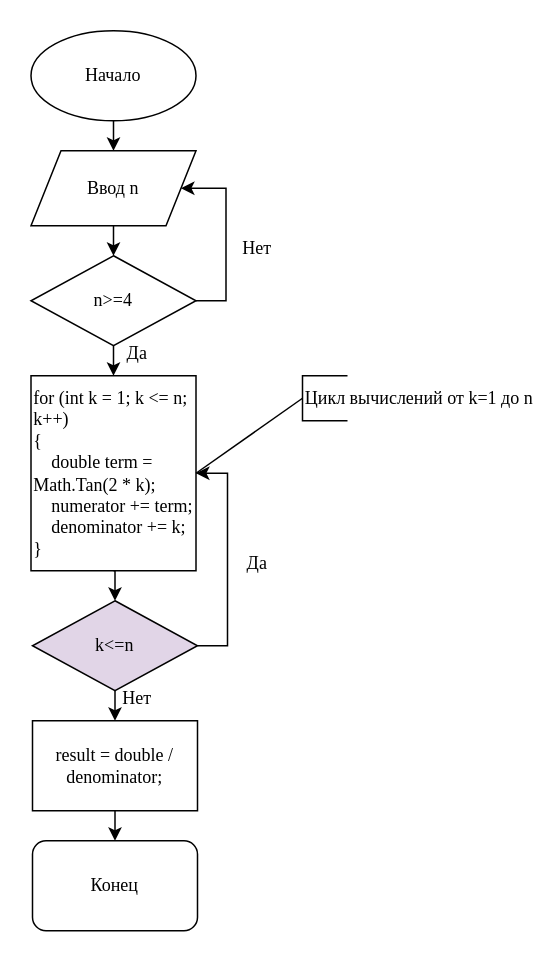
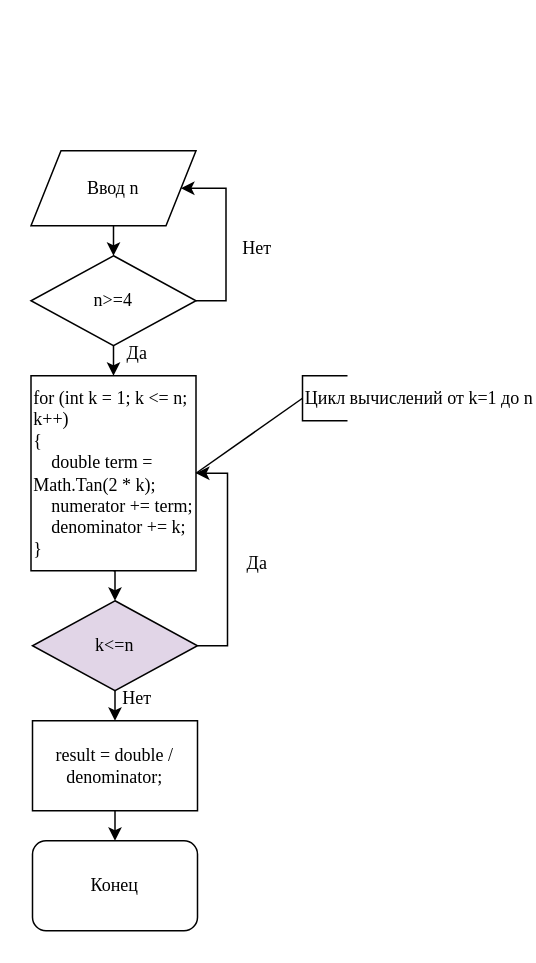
  <mxCell id="0" />
  <mxCell id="1" parent="0" />
- <mxCell id="2" style="edgeStyle=orthogonalEdgeStyle;rounded=0;orthogonalLoop=1;jettySize=auto;html=1;exitX=0.5;exitY=1;exitDx=0;exitDy=0;entryX=0.5;entryY=0;entryDx=0;entryDy=0;" edge="1" parent="1" source="3" target="5"><mxGeometry relative="1" as="geometry" /></mxCell>
- <mxCell id="3" value="&lt;font face=&quot;Times New Roman&quot;&gt;Начало&lt;/font&gt;" style="ellipse;whiteSpace=wrap;html=1;" vertex="1" parent="1"><mxGeometry x="20" y="20" width="110" height="60" as="geometry" /></mxCell>
  <mxCell id="4" style="edgeStyle=orthogonalEdgeStyle;rounded=0;orthogonalLoop=1;jettySize=auto;html=1;exitX=0.5;exitY=1;exitDx=0;exitDy=0;entryX=0.5;entryY=0;entryDx=0;entryDy=0;" edge="1" parent="1" source="5" target="8"><mxGeometry relative="1" as="geometry" /></mxCell>
  <mxCell id="5" value="&lt;font face=&quot;Times New Roman&quot;&gt;Ввод n&lt;/font&gt;" style="shape=parallelogram;perimeter=parallelogramPerimeter;whiteSpace=wrap;html=1;fixedSize=1;" vertex="1" parent="1"><mxGeometry x="20" y="100" width="110" height="50" as="geometry" /></mxCell>
  <mxCell id="6" style="edgeStyle=orthogonalEdgeStyle;rounded=0;orthogonalLoop=1;jettySize=auto;html=1;exitX=1;exitY=0.5;exitDx=0;exitDy=0;entryX=1;entryY=0.5;entryDx=0;entryDy=0;" edge="1" parent="1" source="8" target="5"><mxGeometry relative="1" as="geometry"><mxPoint x="151" y="120" as="targetPoint" /><Array as="points"><mxPoint x="150" y="200" /><mxPoint x="150" y="125" /></Array></mxGeometry></mxCell>
  <mxCell id="7" style="edgeStyle=orthogonalEdgeStyle;rounded=0;orthogonalLoop=1;jettySize=auto;html=1;exitX=0.5;exitY=1;exitDx=0;exitDy=0;entryX=0.5;entryY=0;entryDx=0;entryDy=0;" edge="1" parent="1" source="8" target="10"><mxGeometry relative="1" as="geometry" /></mxCell>
  <mxCell id="8" value="&lt;font face=&quot;Times New Roman&quot;&gt;n&amp;gt;=4&lt;/font&gt;" style="rhombus;whiteSpace=wrap;html=1;" vertex="1" parent="1"><mxGeometry x="20" y="170" width="110" height="60" as="geometry" /></mxCell>
  <mxCell id="9" style="edgeStyle=orthogonalEdgeStyle;rounded=0;orthogonalLoop=1;jettySize=auto;html=1;exitX=0.5;exitY=1;exitDx=0;exitDy=0;entryX=0.5;entryY=0;entryDx=0;entryDy=0;" edge="1" parent="1" source="10" target="15"><mxGeometry relative="1" as="geometry" /></mxCell>
  <mxCell id="10" value="&lt;div&gt;&lt;font face=&quot;Times New Roman&quot;&gt;for (int k = 1; k &amp;lt;= n; k++)&lt;/font&gt;&lt;/div&gt;&lt;div&gt;&lt;font face=&quot;Times New Roman&quot;&gt;{&lt;/font&gt;&lt;/div&gt;&lt;div&gt;&lt;font face=&quot;Times New Roman&quot;&gt;&amp;nbsp; &amp;nbsp; double term = Math.Tan(2 * k);&lt;/font&gt;&lt;/div&gt;&lt;div&gt;&lt;font face=&quot;Times New Roman&quot;&gt;&amp;nbsp; &amp;nbsp; numerator += term;&lt;/font&gt;&lt;/div&gt;&lt;div&gt;&lt;font face=&quot;Times New Roman&quot;&gt;&amp;nbsp; &amp;nbsp; denominator += k;&lt;/font&gt;&lt;/div&gt;&lt;div&gt;&lt;font face=&quot;Times New Roman&quot;&gt;}&lt;/font&gt;&lt;/div&gt;" style="rounded=0;whiteSpace=wrap;html=1;align=left;" vertex="1" parent="1"><mxGeometry x="20" y="250" width="110" height="130" as="geometry" /></mxCell>
  <mxCell id="11" style="edgeStyle=orthogonalEdgeStyle;rounded=0;orthogonalLoop=1;jettySize=auto;html=1;exitX=0.5;exitY=1;exitDx=0;exitDy=0;entryX=0.5;entryY=0;entryDx=0;entryDy=0;" edge="1" parent="1" source="12" target="16"><mxGeometry relative="1" as="geometry" /></mxCell>
  <mxCell id="12" value="&lt;font face=&quot;Times New Roman&quot;&gt;result = double / denominator;&lt;/font&gt;" style="rounded=0;whiteSpace=wrap;html=1;" vertex="1" parent="1"><mxGeometry x="21" y="480" width="110" height="60" as="geometry" /></mxCell>
  <mxCell id="13" style="edgeStyle=orthogonalEdgeStyle;rounded=0;orthogonalLoop=1;jettySize=auto;html=1;exitX=1;exitY=0.5;exitDx=0;exitDy=0;entryX=1;entryY=0.5;entryDx=0;entryDy=0;" edge="1" parent="1" source="15" target="10"><mxGeometry relative="1" as="geometry" /></mxCell>
  <mxCell id="14" style="edgeStyle=orthogonalEdgeStyle;rounded=0;orthogonalLoop=1;jettySize=auto;html=1;exitX=0.5;exitY=1;exitDx=0;exitDy=0;entryX=0.5;entryY=0;entryDx=0;entryDy=0;" edge="1" parent="1" source="15" target="12"><mxGeometry relative="1" as="geometry" /></mxCell>
  <mxCell id="15" value="&lt;font face=&quot;Times New Roman&quot;&gt;k&amp;lt;=n&lt;/font&gt;" style="rhombus;whiteSpace=wrap;html=1;fillColor=#e1d5e7;" vertex="1" parent="1"><mxGeometry x="21" y="400" width="110" height="60" as="geometry" /></mxCell>
  <mxCell id="16" value="&lt;font face=&quot;Times New Roman&quot;&gt;Конец&lt;/font&gt;" style="whiteSpace=wrap;html=1;rounded=1;" vertex="1" parent="1"><mxGeometry x="21" y="560" width="110" height="60" as="geometry" /></mxCell>
  <mxCell id="17" value="&lt;font face=&quot;Times New Roman&quot;&gt;Нет&lt;/font&gt;" style="text;html=1;align=center;verticalAlign=middle;whiteSpace=wrap;rounded=0;" vertex="1" parent="1"><mxGeometry x="141" y="150" width="60" height="30" as="geometry" /></mxCell>
  <mxCell id="18" value="&lt;font face=&quot;Times New Roman&quot;&gt;Нет&lt;/font&gt;" style="text;html=1;align=center;verticalAlign=middle;whiteSpace=wrap;rounded=0;" vertex="1" parent="1"><mxGeometry x="61" y="450" width="60" height="30" as="geometry" /></mxCell>
  <mxCell id="19" value="&lt;font face=&quot;Times New Roman&quot;&gt;Да&lt;/font&gt;" style="text;html=1;align=center;verticalAlign=middle;whiteSpace=wrap;rounded=0;" vertex="1" parent="1"><mxGeometry x="61" y="220" width="60" height="30" as="geometry" /></mxCell>
  <mxCell id="20" value="&lt;font face=&quot;Times New Roman&quot;&gt;Да&lt;/font&gt;" style="text;html=1;align=center;verticalAlign=middle;whiteSpace=wrap;rounded=0;" vertex="1" parent="1"><mxGeometry x="141" y="360" width="60" height="30" as="geometry" /></mxCell>
  <mxCell id="21" value="" style="endArrow=none;html=1;rounded=0;exitX=1;exitY=0.5;exitDx=0;exitDy=0;entryX=0;entryY=0.5;entryDx=0;entryDy=0;entryPerimeter=0;" edge="1" parent="1" source="10" target="22"><mxGeometry width="50" height="50" relative="1" as="geometry"><mxPoint x="171" y="300" as="sourcePoint" /><mxPoint x="221" y="250" as="targetPoint" /></mxGeometry></mxCell>
  <mxCell id="22" value="&lt;font face=&quot;Times New Roman&quot;&gt;Цикл вычислений от k=1 до n&lt;/font&gt;" style="strokeWidth=1;html=1;shape=mxgraph.flowchart.annotation_1;align=left;pointerEvents=1;" vertex="1" parent="1"><mxGeometry x="201" y="250" width="30" height="30" as="geometry" /></mxCell>
